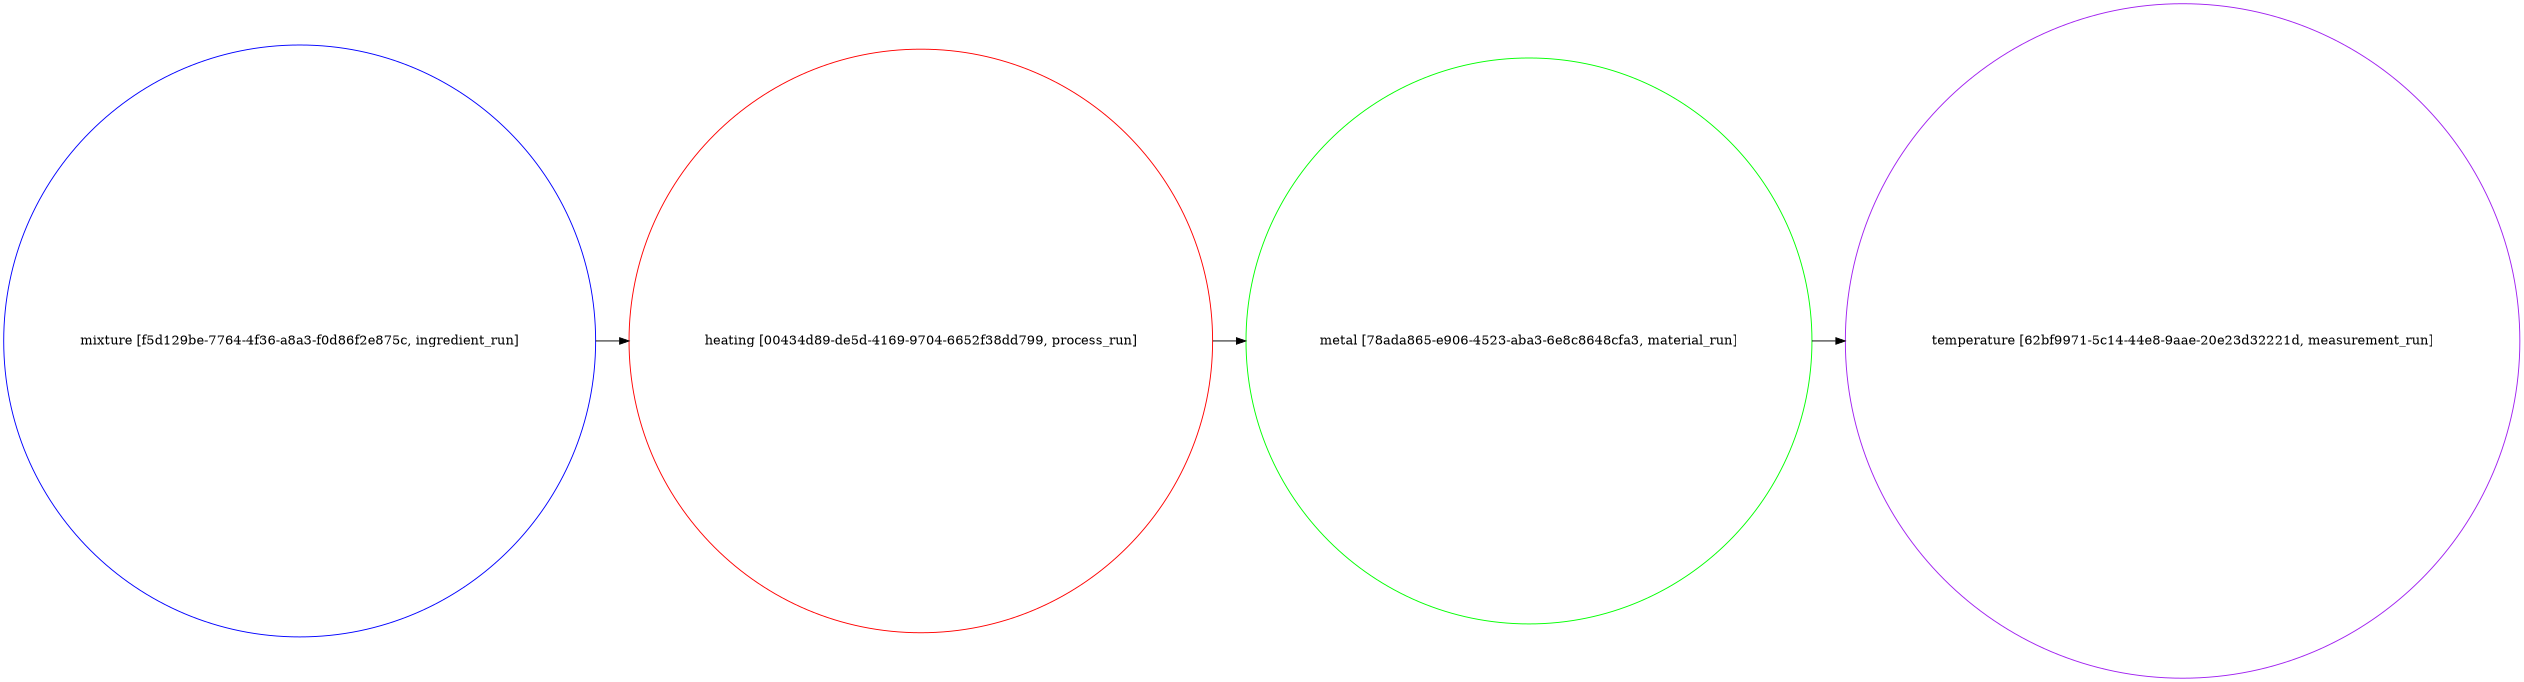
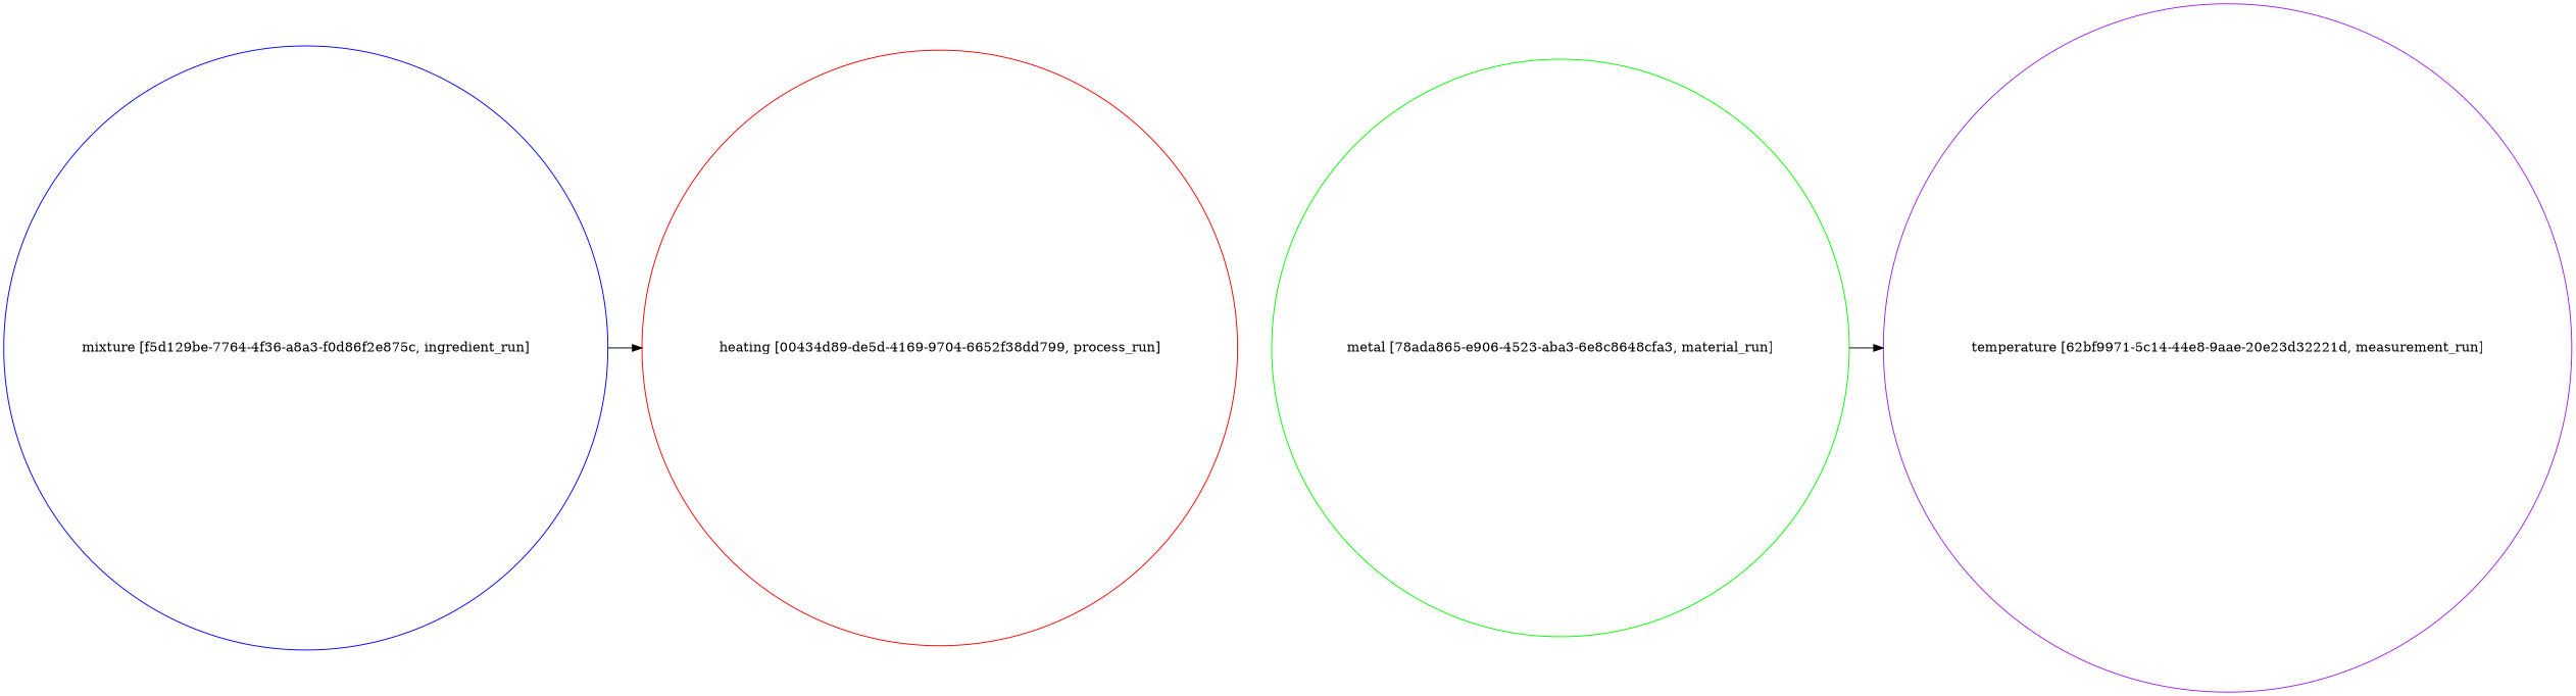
  strict digraph {
    rankdir=LR
    node [shape=circle]
    "mixture [f5d129be-7764-4f36-a8a3-f0d86f2e875c, ingredient_run]" [color=blue height=8.8645 object="{\"absolute_quantity\": null, \"file_links\": [], \"labels\": [], \"mass_fraction\": null, \"material\": null, \"name\": \"mixture\", \"notes\": null, \"number_fraction\": null, \"process\": {\"id\": \"00434d89-de5d-4169-9704-6652f38dd799\", \"scope\": \"auto\", \"type\": \"link_by_uid\"}, \"spec\": {\"id\": \"d5ad61ee-0e83-4a1f-9a51-2e4666dfd706\", \"scope\": \"auto\", \"type\": \"link_by_uid\"}, \"tags\": [], \"type\": \"ingredient_run\", \"uids\": {\"auto\": \"f5d129be-7764-4f36-a8a3-f0d86f2e875c\"}, \"volume_fraction\": null}" type=ingredient_run uuid="f5d129be-7764-4f36-a8a3-f0d86f2e875c" width=8.8645]
    "heating [00434d89-de5d-4169-9704-6652f38dd799, process_run]" [color=red height=8.7381 object="{\"conditions\": [], \"file_links\": [], \"name\": \"heating\", \"notes\": null, \"parameters\": [], \"source\": null, \"spec\": {\"id\": \"1eca7e56-a7f0-4a5f-ae6b-9c48fea87876\", \"scope\": \"auto\", \"type\": \"link_by_uid\"}, \"tags\": [], \"type\": \"process_run\", \"uids\": {\"auto\": \"00434d89-de5d-4169-9704-6652f38dd799\"}}" type=process_run uuid="00434d89-de5d-4169-9704-6652f38dd799" width=8.7381]
    "metal [78ada865-e906-4523-aba3-6e8c8648cfa3, material_run]" [color=green height=8.4673 object="{\"file_links\": [], \"name\": \"metal\", \"notes\": null, \"process\": {\"id\": \"00434d89-de5d-4169-9704-6652f38dd799\", \"scope\": \"auto\", \"type\": \"link_by_uid\"}, \"sample_type\": \"unknown\", \"spec\": {\"id\": \"e5aa53f5-1707-4581-a109-1588fac0d696\", \"scope\": \"auto\", \"type\": \"link_by_uid\"}, \"tags\": [], \"type\": \"material_run\", \"uids\": {\"auto\": \"78ada865-e906-4523-aba3-6e8c8648cfa3\"}}" type=material_run uuid="78ada865-e906-4523-aba3-6e8c8648cfa3" width=8.4673]
    "temperature [62bf9971-5c14-44e8-9aae-20e23d32221d, measurement_run]" [color=purple height=10.092 object="{\"conditions\": [], \"file_links\": [], \"material\": {\"id\": \"78ada865-e906-4523-aba3-6e8c8648cfa3\", \"scope\": \"auto\", \"type\": \"link_by_uid\"}, \"name\": \"temperature\", \"notes\": null, \"parameters\": [], \"properties\": [], \"source\": null, \"spec\": {\"id\": \"c5321225-a1d0-4b03-a3ad-3763fdc98c50\", \"scope\": \"auto\", \"type\": \"link_by_uid\"}, \"tags\": [], \"type\": \"measurement_run\", \"uids\": {\"auto\": \"62bf9971-5c14-44e8-9aae-20e23d32221d\"}}" type=measurement_run uuid="62bf9971-5c14-44e8-9aae-20e23d32221d" width=10.092]
    "mixture [f5d129be-7764-4f36-a8a3-f0d86f2e875c, ingredient_run]" -> "heating [00434d89-de5d-4169-9704-6652f38dd799, process_run]"
-   "heating [00434d89-de5d-4169-9704-6652f38dd799, process_run]" -> "metal [78ada865-e906-4523-aba3-6e8c8648cfa3, material_run]"
    "metal [78ada865-e906-4523-aba3-6e8c8648cfa3, material_run]" -> "temperature [62bf9971-5c14-44e8-9aae-20e23d32221d, measurement_run]"
  }
